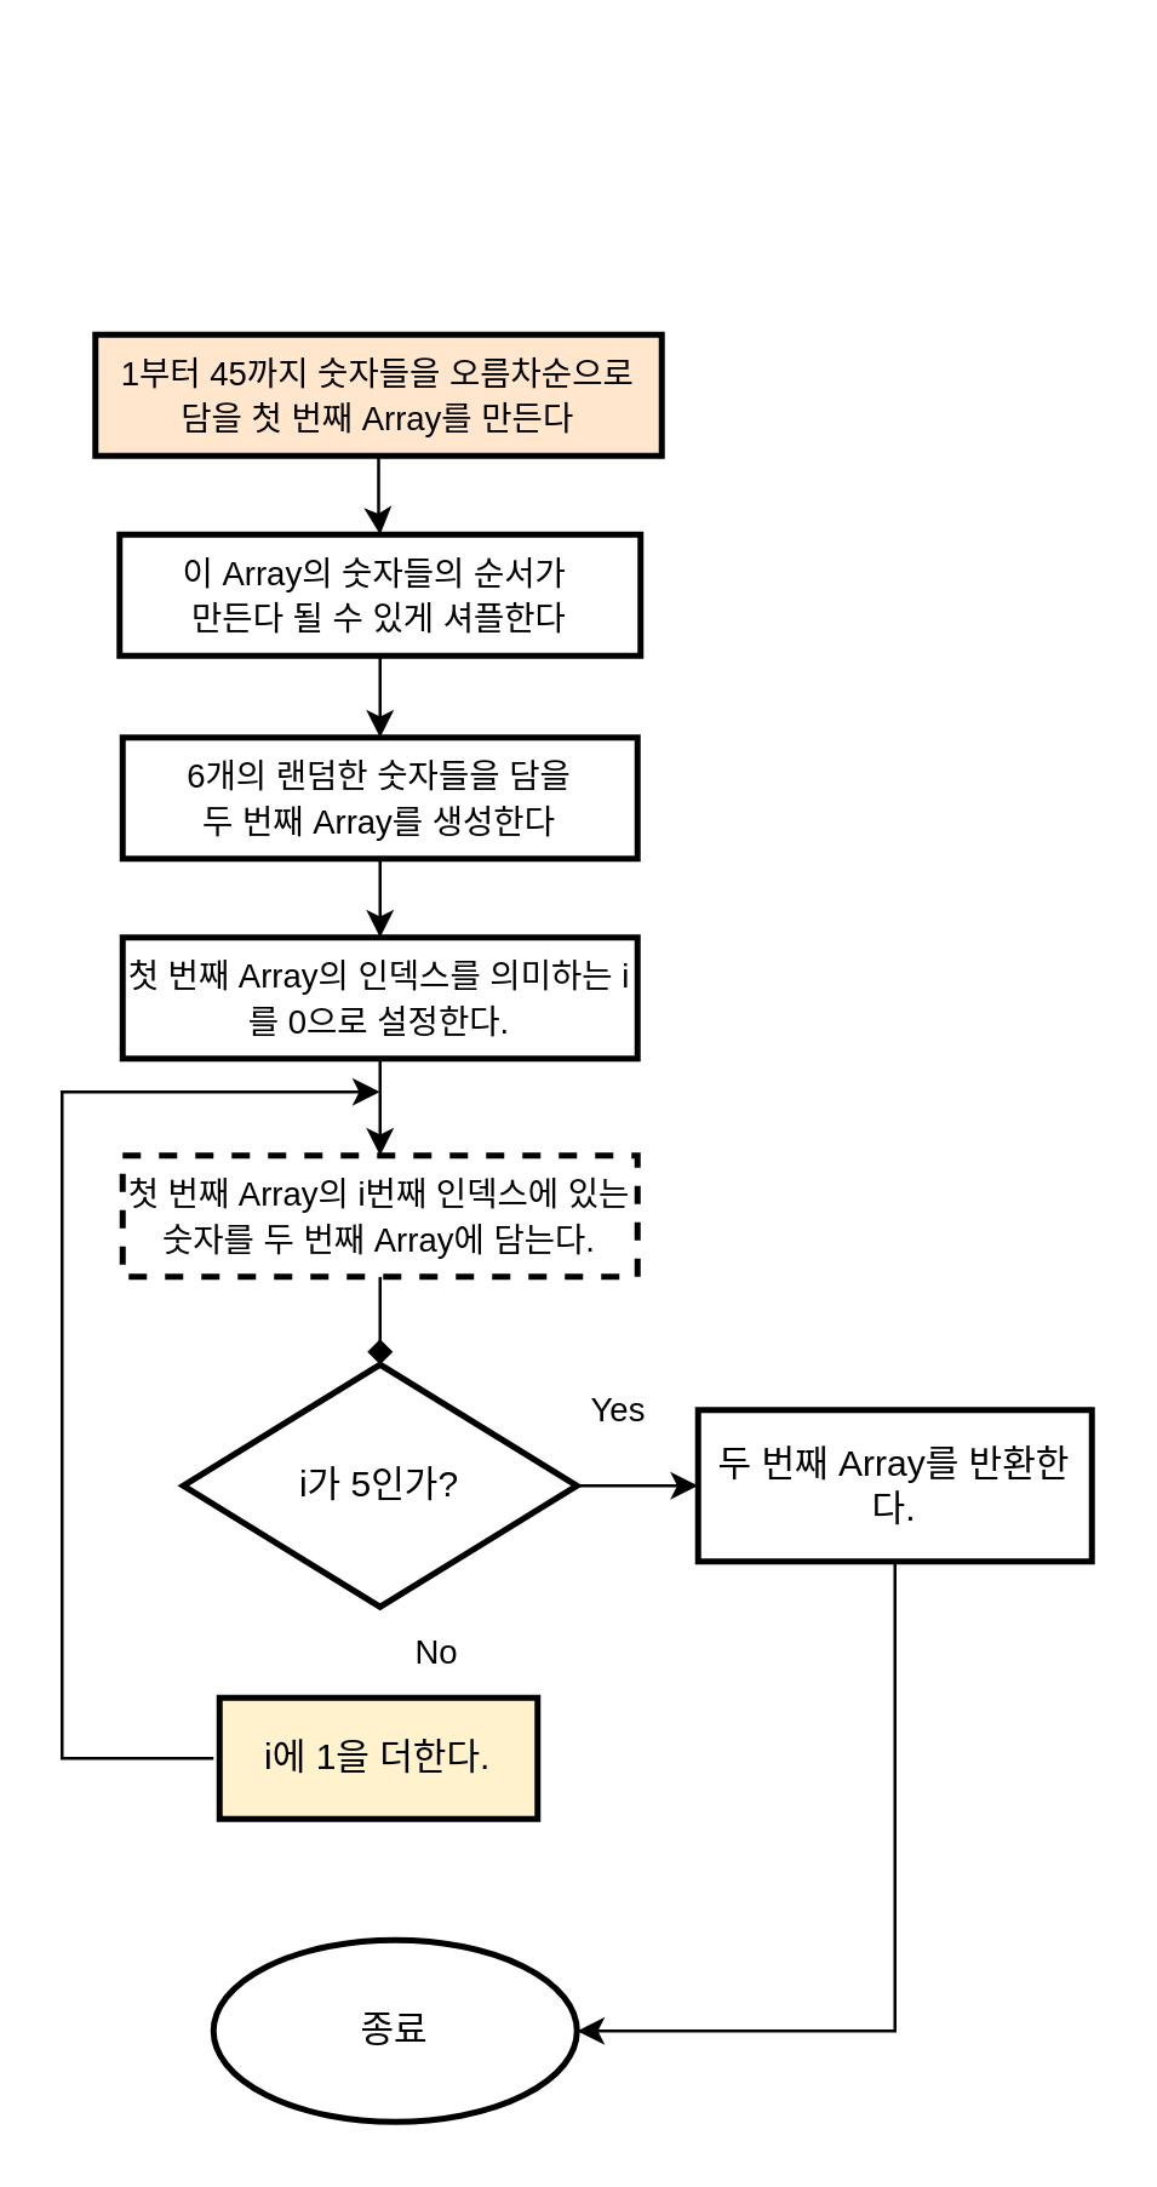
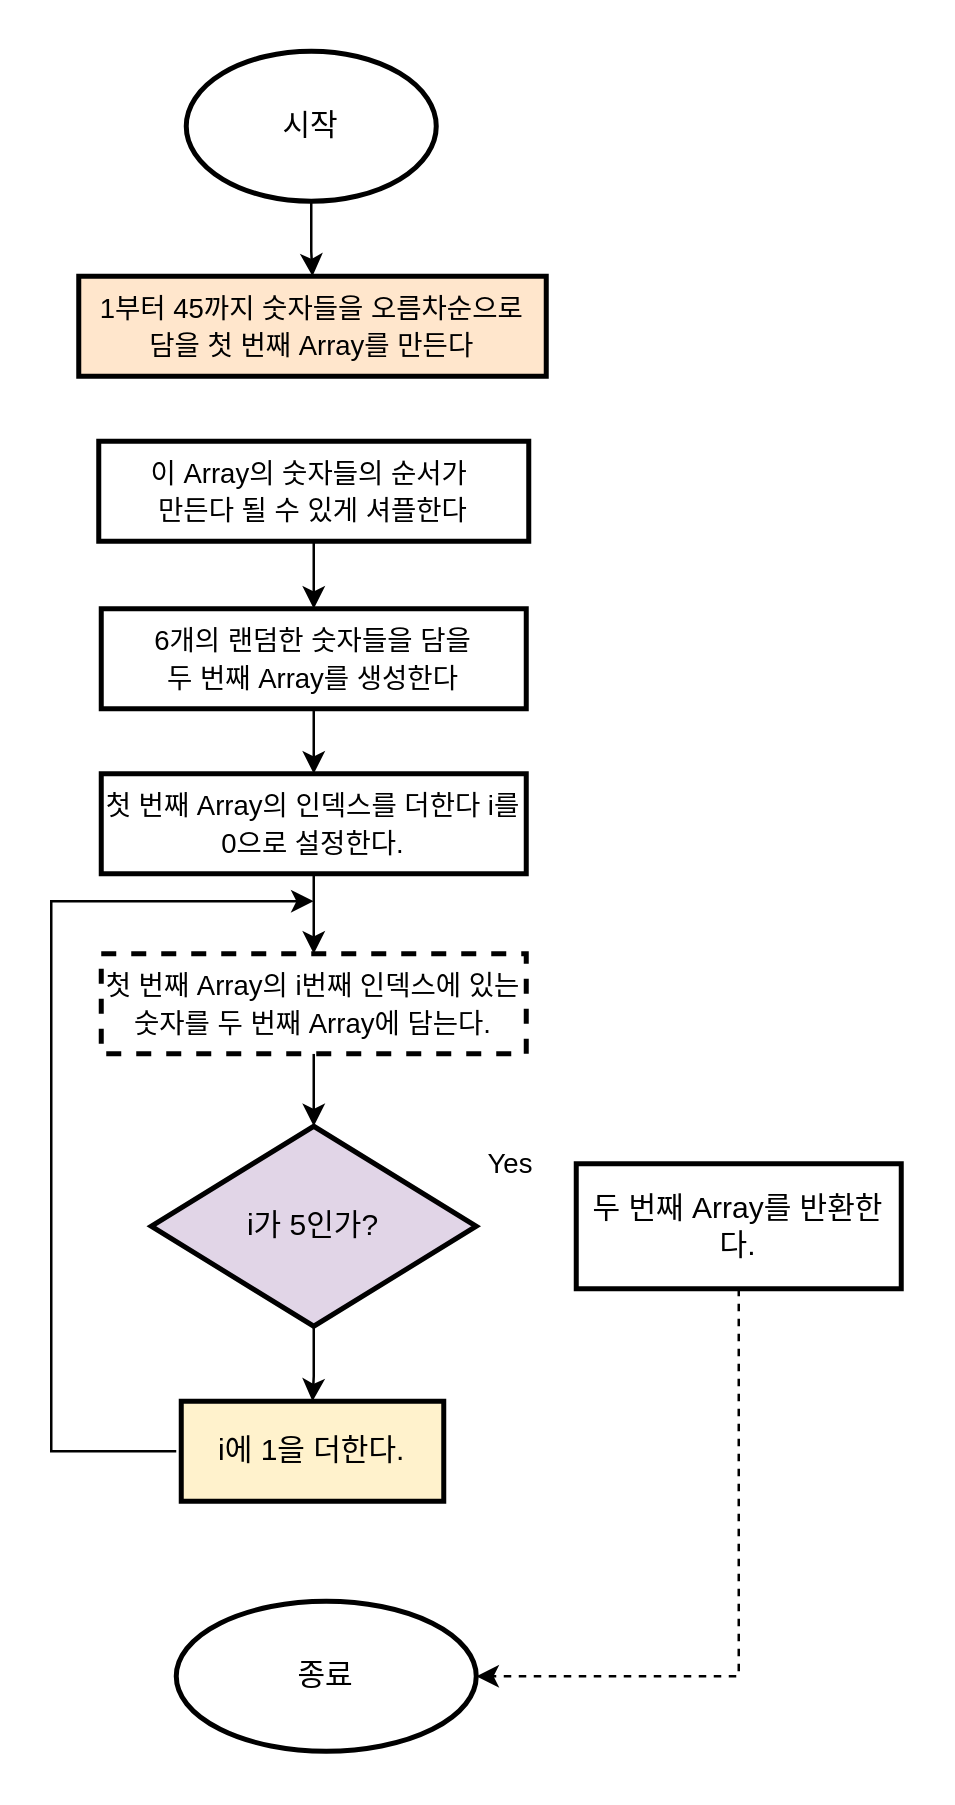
  <mxCell id="0" />
  <mxCell id="1" parent="0" />
- <mxCell id="4" value="" style="edgeStyle=orthogonalEdgeStyle;rounded=0;orthogonalLoop=1;jettySize=auto;html=1;fontSize=11;" edge="1" parent="1" source="5" target="7"><mxGeometry relative="1" as="geometry" /></mxCell>
+ <mxCell id="2" value="" style="edgeStyle=orthogonalEdgeStyle;rounded=0;orthogonalLoop=1;jettySize=auto;html=1;" edge="1" parent="1" source="3" target="5"><mxGeometry relative="1" as="geometry" /></mxCell>
+ <mxCell id="3" value="시작" style="strokeWidth=2;html=1;shape=mxgraph.flowchart.start_1;whiteSpace=wrap;" vertex="1" parent="1"><mxGeometry x="74" y="20" width="100" height="60" as="geometry" /></mxCell>
  <mxCell id="5" value="&lt;font style=&quot;font-size: 11px&quot;&gt;1부터 45까지 숫자들을 오름차순으로&lt;br&gt;담을 첫 번째 Array를 만든다&lt;/font&gt;" style="whiteSpace=wrap;html=1;strokeWidth=2;fillColor=#ffe6cc;" vertex="1" parent="1"><mxGeometry x="31" y="110" width="187" height="40" as="geometry" /></mxCell>
  <mxCell id="6" value="" style="edgeStyle=orthogonalEdgeStyle;rounded=0;orthogonalLoop=1;jettySize=auto;html=1;fontSize=11;" edge="1" parent="1" source="7" target="9"><mxGeometry relative="1" as="geometry" /></mxCell>
  <mxCell id="7" value="&lt;span style=&quot;font-size: 11px&quot;&gt;이 Array의 숫자들의 순서가&amp;nbsp;&lt;br&gt;만든다 될 수 있게 셔플한다&lt;/span&gt;" style="whiteSpace=wrap;html=1;strokeWidth=2;" vertex="1" parent="1"><mxGeometry x="39" y="176" width="172" height="40" as="geometry" /></mxCell>
  <mxCell id="8" value="" style="edgeStyle=orthogonalEdgeStyle;rounded=0;orthogonalLoop=1;jettySize=auto;html=1;fontSize=11;" edge="1" parent="1" source="9" target="11"><mxGeometry relative="1" as="geometry" /></mxCell>
  <mxCell id="9" value="&lt;span style=&quot;font-size: 11px&quot;&gt;6개의 랜덤한 숫자들을 담을&lt;br&gt;&lt;/span&gt;&lt;span style=&quot;font-size: 11px&quot;&gt;두 번째 Array를 생성한다&lt;br&gt;&lt;/span&gt;" style="whiteSpace=wrap;html=1;strokeWidth=2;" vertex="1" parent="1"><mxGeometry x="40" y="243" width="170" height="40" as="geometry" /></mxCell>
  <mxCell id="10" value="" style="edgeStyle=orthogonalEdgeStyle;rounded=0;orthogonalLoop=1;jettySize=auto;html=1;fontSize=11;" edge="1" parent="1" source="11" target="13"><mxGeometry relative="1" as="geometry" /></mxCell>
- <mxCell id="11" value="&lt;span style=&quot;font-size: 11px&quot;&gt;첫 번째 Array의 인덱스를 의미하는 i를 0으로 설정한다.&lt;br&gt;&lt;/span&gt;" style="whiteSpace=wrap;html=1;strokeWidth=2;" vertex="1" parent="1"><mxGeometry x="40" y="309" width="170" height="40" as="geometry" /></mxCell>
- <mxCell id="12" value="" style="edgeStyle=orthogonalEdgeStyle;rounded=0;orthogonalLoop=1;jettySize=auto;html=1;fontSize=11;endArrow=diamond;" edge="1" parent="1" source="13" target="16"><mxGeometry relative="1" as="geometry" /></mxCell>
+ <mxCell id="11" value="&lt;span style=&quot;font-size: 11px&quot;&gt;첫 번째 Array의 인덱스를 더한다 i를 0으로 설정한다.&lt;br&gt;&lt;/span&gt;" style="whiteSpace=wrap;html=1;strokeWidth=2;" vertex="1" parent="1"><mxGeometry x="40" y="309" width="170" height="40" as="geometry" /></mxCell>
+ <mxCell id="12" value="" style="edgeStyle=orthogonalEdgeStyle;rounded=0;orthogonalLoop=1;jettySize=auto;html=1;fontSize=11;" edge="1" parent="1" source="13" target="16"><mxGeometry relative="1" as="geometry" /></mxCell>
  <mxCell id="13" value="&lt;span style=&quot;font-size: 11px&quot;&gt;첫 번째 Array의 i번째 인덱스에 있는 숫자를 두 번째 Array에 담는다.&lt;br&gt;&lt;/span&gt;" style="whiteSpace=wrap;html=1;strokeWidth=2;dashed=1;" vertex="1" parent="1"><mxGeometry x="40" y="381" width="170" height="40" as="geometry" /></mxCell>
- <mxCell id="15" value="" style="edgeStyle=orthogonalEdgeStyle;rounded=0;orthogonalLoop=1;jettySize=auto;html=1;fontSize=11;" edge="1" parent="1" source="16" target="20"><mxGeometry relative="1" as="geometry" /></mxCell>
- <mxCell id="16" value="i가 5인가?" style="rhombus;whiteSpace=wrap;html=1;strokeWidth=2;" vertex="1" parent="1"><mxGeometry x="60" y="450" width="130" height="80" as="geometry" /></mxCell>
+ <mxCell id="14" value="" style="edgeStyle=orthogonalEdgeStyle;rounded=0;orthogonalLoop=1;jettySize=auto;html=1;fontSize=11;" edge="1" parent="1" source="16" target="19"><mxGeometry relative="1" as="geometry" /></mxCell>
+ <mxCell id="16" value="i가 5인가?" style="rhombus;whiteSpace=wrap;html=1;strokeWidth=2;fillColor=#e1d5e7;" vertex="1" parent="1"><mxGeometry x="60" y="450" width="130" height="80" as="geometry" /></mxCell>
  <mxCell id="17" value="" style="endArrow=classic;html=1;rounded=0;fontSize=11;" edge="1" parent="1"><mxGeometry width="50" height="50" relative="1" as="geometry"><mxPoint x="70" y="580" as="sourcePoint" /><mxPoint x="125" y="360" as="targetPoint" /><Array as="points"><mxPoint x="20" y="580" /><mxPoint x="20" y="490" /><mxPoint x="20" y="360" /></Array></mxGeometry></mxCell>
- <mxCell id="18" value="No" style="text;html=1;strokeColor=none;fillColor=none;align=center;verticalAlign=middle;whiteSpace=wrap;rounded=0;labelBackgroundColor=#FFFFFF;fontSize=11;" vertex="1" parent="1"><mxGeometry x="114" y="530" width="60" height="30" as="geometry" /></mxCell>
  <mxCell id="19" value="i에 1을 더한다." style="whiteSpace=wrap;html=1;strokeWidth=2;fillColor=#fff2cc;" vertex="1" parent="1"><mxGeometry x="72" y="560" width="105" height="40" as="geometry" /></mxCell>
  <mxCell id="20" value="두 번째 Array를 반환한다." style="whiteSpace=wrap;html=1;strokeWidth=2;" vertex="1" parent="1"><mxGeometry x="230" y="465" width="130" height="50" as="geometry" /></mxCell>
  <mxCell id="21" value="Yes" style="text;html=1;strokeColor=none;fillColor=none;align=center;verticalAlign=middle;whiteSpace=wrap;rounded=0;labelBackgroundColor=#FFFFFF;fontSize=11;" vertex="1" parent="1"><mxGeometry x="174" y="450" width="60" height="30" as="geometry" /></mxCell>
  <mxCell id="22" value="종료" style="ellipse;whiteSpace=wrap;html=1;strokeWidth=2;" vertex="1" parent="1"><mxGeometry x="70" y="640" width="120" height="60" as="geometry" /></mxCell>
- <mxCell id="23" value="" style="endArrow=classic;html=1;rounded=0;fontSize=11;exitX=0.5;exitY=1;exitDx=0;exitDy=0;entryX=1;entryY=0.5;entryDx=0;entryDy=0;" edge="1" parent="1" source="20" target="22"><mxGeometry width="50" height="50" relative="1" as="geometry"><mxPoint x="-30" y="600" as="sourcePoint" /><mxPoint x="20" y="550" as="targetPoint" /><Array as="points"><mxPoint x="295" y="670" /></Array></mxGeometry></mxCell>
+ <mxCell id="23" value="" style="endArrow=classic;html=1;rounded=0;fontSize=11;exitX=0.5;exitY=1;exitDx=0;exitDy=0;entryX=1;entryY=0.5;entryDx=0;entryDy=0;dashed=1;" edge="1" parent="1" source="20" target="22"><mxGeometry width="50" height="50" relative="1" as="geometry"><mxPoint x="-30" y="600" as="sourcePoint" /><mxPoint x="20" y="550" as="targetPoint" /><Array as="points"><mxPoint x="295" y="670" /></Array></mxGeometry></mxCell>
